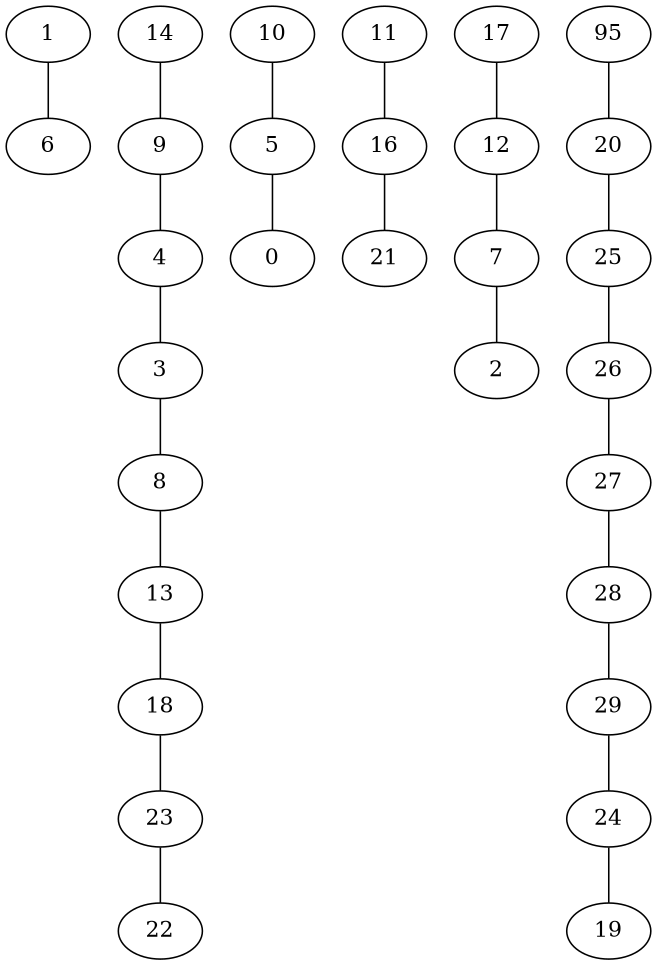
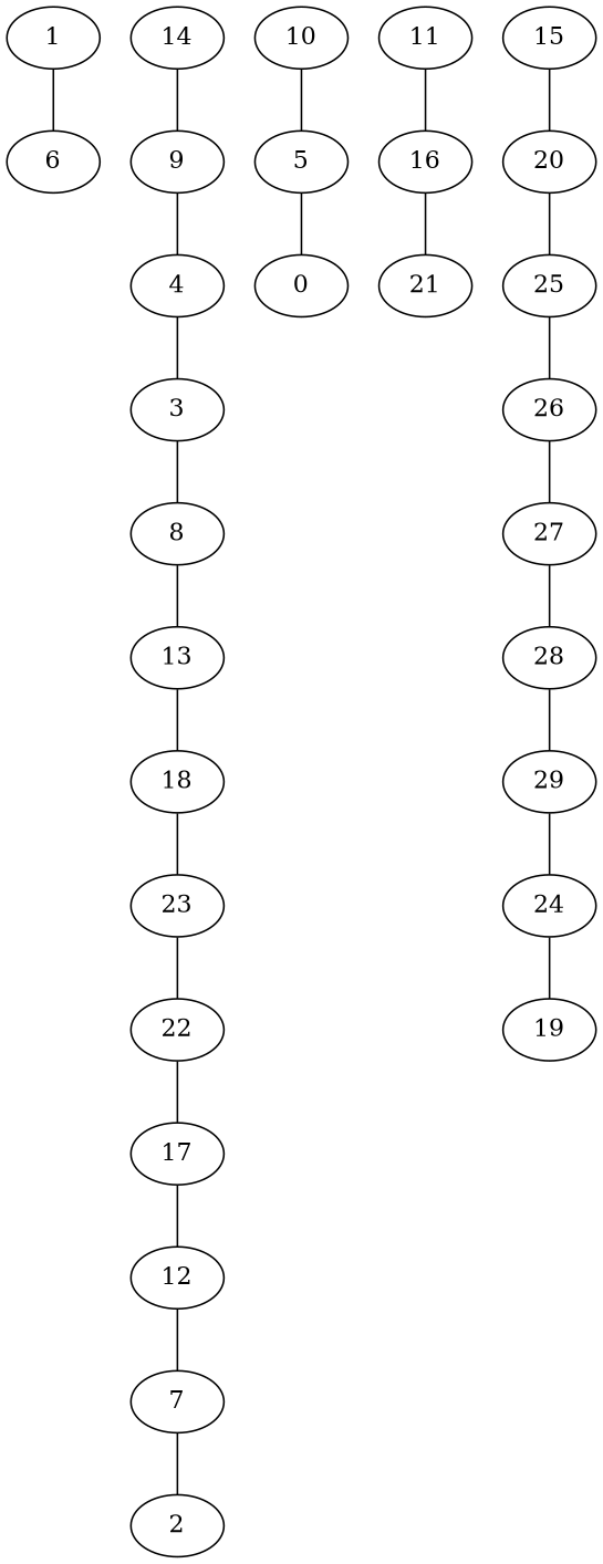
  graph {
    1
    6
    3
    8
    13
    4
    5
    0
    11
    16
    7
    2
    18
    9
    10
    21
    12
    23
    14
-   15 [label=95]
+   15
    20
    25
    17
    22
    26
    24
    19
    27
    28
    29
    1 -- 6
    3 -- 8
    8 -- 13
    13 -- 18
    4 -- 3
    5 -- 0
    11 -- 16
    16 -- 21
    7 -- 2
    18 -- 23
    9 -- 4
    10 -- 5
    12 -- 7
    23 -- 22
    14 -- 9
    15 -- 20
    20 -- 25
    25 -- 26
    17 -- 12
+   22 -- 17
    26 -- 27
    24 -- 19
    27 -- 28
    28 -- 29
    29 -- 24
  }
